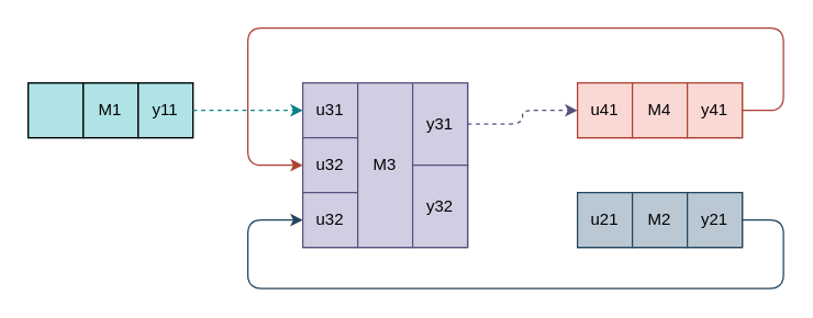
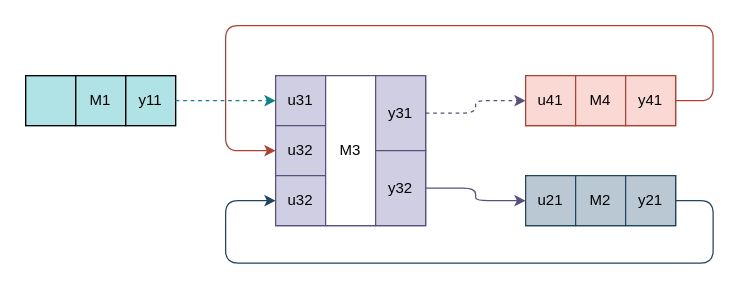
  <mxCell id="0" />
  <mxCell id="1" parent="0" />
  <mxCell id="2" value="" style="group;fillColor=#b0e3e6;strokeColor=#0e8088;" vertex="1" connectable="0" parent="1"><mxGeometry x="20" y="60" width="120" height="40" as="geometry" /></mxCell>
  <mxCell id="3" value="" style="whiteSpace=wrap;html=1;aspect=fixed;fillColor=none;" vertex="1" parent="2"><mxGeometry width="40" height="40" as="geometry" /></mxCell>
  <mxCell id="4" value="M1" style="whiteSpace=wrap;html=1;aspect=fixed;fillColor=none;" vertex="1" parent="2"><mxGeometry x="40" width="40" height="40" as="geometry" /></mxCell>
  <mxCell id="5" value="y11" style="whiteSpace=wrap;html=1;aspect=fixed;fillColor=none;" vertex="1" parent="2"><mxGeometry x="80" width="40" height="40" as="geometry" /></mxCell>
  <mxCell id="6" value="" style="group;fillColor=#d0cee2;strokeColor=#56517e;" vertex="1" connectable="0" parent="1"><mxGeometry x="220" y="60" width="120" height="120" as="geometry" /></mxCell>
  <mxCell id="7" value="u31" style="whiteSpace=wrap;html=1;aspect=fixed;fillColor=#d0cee2;strokeColor=#56517e;" vertex="1" parent="6"><mxGeometry width="40" height="40" as="geometry" /></mxCell>
  <mxCell id="8" value="u32" style="whiteSpace=wrap;html=1;aspect=fixed;fillColor=#d0cee2;strokeColor=#56517e;" vertex="1" parent="6"><mxGeometry y="40" width="40" height="40" as="geometry" /></mxCell>
  <mxCell id="9" value="u32" style="whiteSpace=wrap;html=1;aspect=fixed;fillColor=#d0cee2;strokeColor=#56517e;" vertex="1" parent="6"><mxGeometry y="80" width="40" height="40" as="geometry" /></mxCell>
- <mxCell id="10" value="M3" style="rounded=0;whiteSpace=wrap;html=1;fillColor=#d0cee2;strokeColor=#56517e;" vertex="1" parent="6"><mxGeometry x="40" width="40" height="120" as="geometry" /></mxCell>
+ <mxCell id="10" value="M3" style="rounded=0;whiteSpace=wrap;html=1;fillColor=#ffffff;strokeColor=#56517e;" vertex="1" parent="6"><mxGeometry x="40" width="40" height="120" as="geometry" /></mxCell>
  <mxCell id="11" value="y31" style="rounded=0;whiteSpace=wrap;html=1;fillColor=#d0cee2;strokeColor=#56517e;" vertex="1" parent="6"><mxGeometry x="80" width="40" height="60" as="geometry" /></mxCell>
  <mxCell id="12" value="y32" style="rounded=0;whiteSpace=wrap;html=1;fillColor=#d0cee2;strokeColor=#56517e;" vertex="1" parent="6"><mxGeometry x="80" y="60" width="40" height="60" as="geometry" /></mxCell>
  <mxCell id="13" value="" style="group;fillColor=#fad9d5;strokeColor=#ae4132;" vertex="1" connectable="0" parent="1"><mxGeometry x="420" y="60" width="120" height="40" as="geometry" /></mxCell>
  <mxCell id="14" value="u41" style="whiteSpace=wrap;html=1;aspect=fixed;fillColor=#fad9d5;strokeColor=#ae4132;" vertex="1" parent="13"><mxGeometry width="40" height="40" as="geometry" /></mxCell>
  <mxCell id="15" value="M4" style="whiteSpace=wrap;html=1;aspect=fixed;fillColor=#fad9d5;strokeColor=#ae4132;" vertex="1" parent="13"><mxGeometry x="40" width="40" height="40" as="geometry" /></mxCell>
  <mxCell id="16" value="y41" style="whiteSpace=wrap;html=1;aspect=fixed;fillColor=#fad9d5;strokeColor=#ae4132;" vertex="1" parent="13"><mxGeometry x="80" width="40" height="40" as="geometry" /></mxCell>
  <mxCell id="17" value="" style="group;fillColor=#bac8d3;strokeColor=#23445d;" vertex="1" connectable="0" parent="1"><mxGeometry x="420" y="140" width="120" height="40" as="geometry" /></mxCell>
  <mxCell id="18" value="u21" style="whiteSpace=wrap;html=1;aspect=fixed;fillColor=#bac8d3;strokeColor=#23445d;" vertex="1" parent="17"><mxGeometry width="40" height="40" as="geometry" /></mxCell>
  <mxCell id="19" value="M2" style="whiteSpace=wrap;html=1;aspect=fixed;fillColor=#bac8d3;strokeColor=#23445d;" vertex="1" parent="17"><mxGeometry x="40" width="40" height="40" as="geometry" /></mxCell>
  <mxCell id="20" value="y21" style="whiteSpace=wrap;html=1;aspect=fixed;fillColor=#bac8d3;strokeColor=#23445d;" vertex="1" parent="17"><mxGeometry x="80" width="40" height="40" as="geometry" /></mxCell>
  <mxCell id="21" style="edgeStyle=orthogonalEdgeStyle;rounded=0;orthogonalLoop=1;jettySize=auto;html=1;entryX=0;entryY=0.5;entryDx=0;entryDy=0;fillColor=#b0e3e6;strokeColor=#0e8088;dashed=1;" edge="1" parent="1" source="5" target="7"><mxGeometry relative="1" as="geometry" /></mxCell>
  <mxCell id="22" style="edgeStyle=orthogonalEdgeStyle;rounded=1;orthogonalLoop=1;jettySize=auto;html=1;entryX=0;entryY=0.5;entryDx=0;entryDy=0;curved=0;fillColor=#d0cee2;strokeColor=#56517e;dashed=1;" edge="1" parent="1" source="11" target="14"><mxGeometry relative="1" as="geometry" /></mxCell>
+ <mxCell id="23" style="edgeStyle=orthogonalEdgeStyle;rounded=1;orthogonalLoop=1;jettySize=auto;html=1;entryX=0;entryY=0.5;entryDx=0;entryDy=0;curved=0;fillColor=#d0cee2;strokeColor=#56517e;" edge="1" parent="1" source="12" target="18"><mxGeometry relative="1" as="geometry" /></mxCell>
  <mxCell id="24" style="edgeStyle=orthogonalEdgeStyle;rounded=1;orthogonalLoop=1;jettySize=auto;html=1;entryX=0;entryY=0.5;entryDx=0;entryDy=0;curved=0;fillColor=#bac8d3;strokeColor=#23445d;" edge="1" parent="1" source="20" target="9"><mxGeometry relative="1" as="geometry"><Array as="points"><mxPoint x="570" y="160" /><mxPoint x="570" y="210" /><mxPoint x="180" y="210" /><mxPoint x="180" y="160" /></Array></mxGeometry></mxCell>
  <mxCell id="25" style="edgeStyle=orthogonalEdgeStyle;rounded=1;orthogonalLoop=1;jettySize=auto;html=1;entryX=0;entryY=0.5;entryDx=0;entryDy=0;curved=0;fillColor=#fad9d5;strokeColor=#ae4132;" edge="1" parent="1" source="16" target="8"><mxGeometry relative="1" as="geometry"><Array as="points"><mxPoint x="570" y="80" /><mxPoint x="570" y="20" /><mxPoint x="180" y="20" /><mxPoint x="180" y="120" /></Array></mxGeometry></mxCell>
